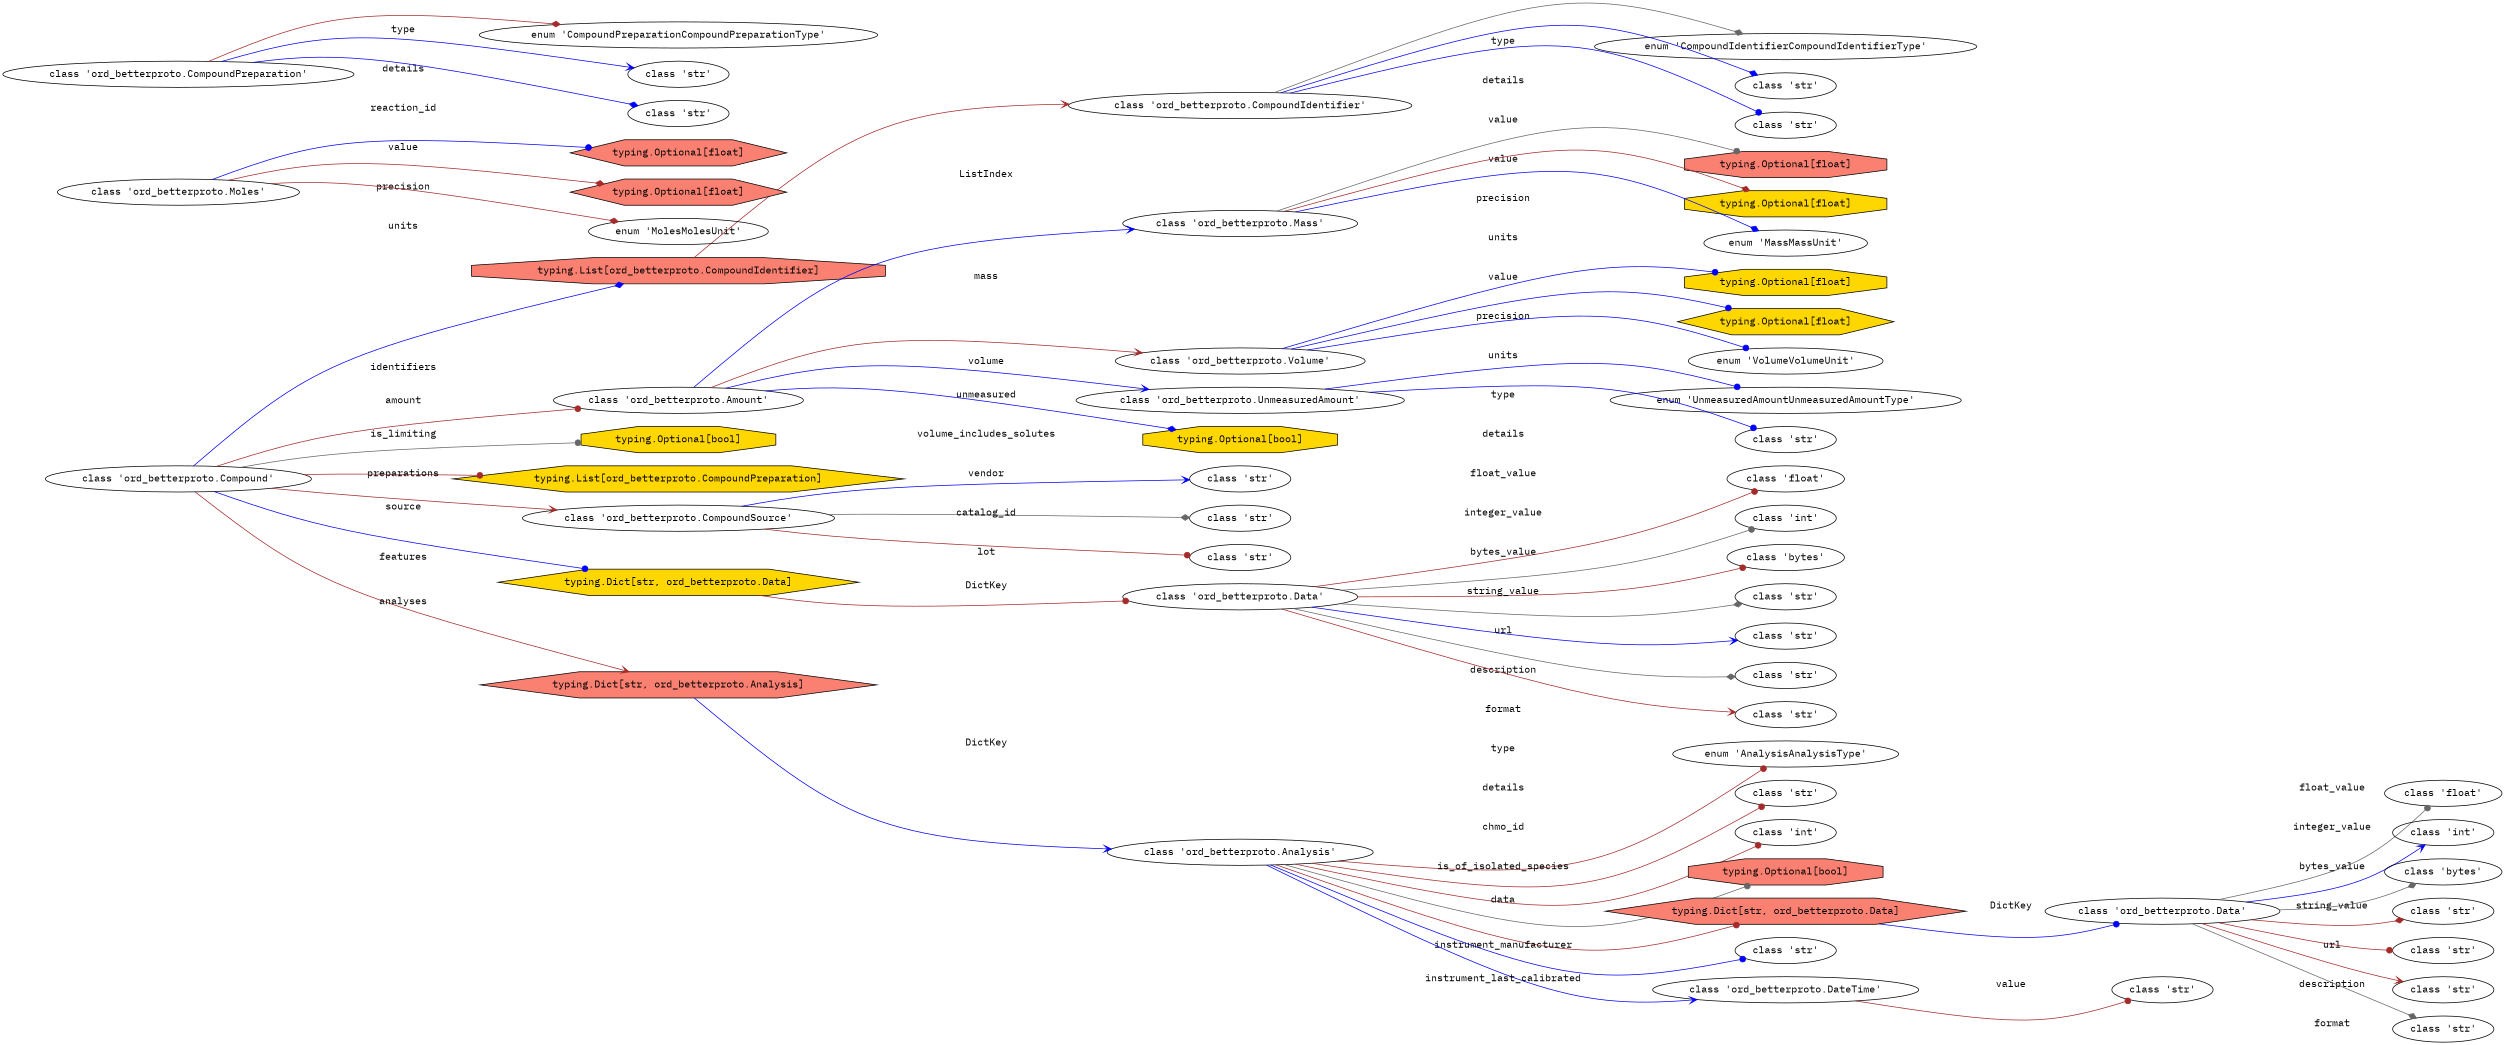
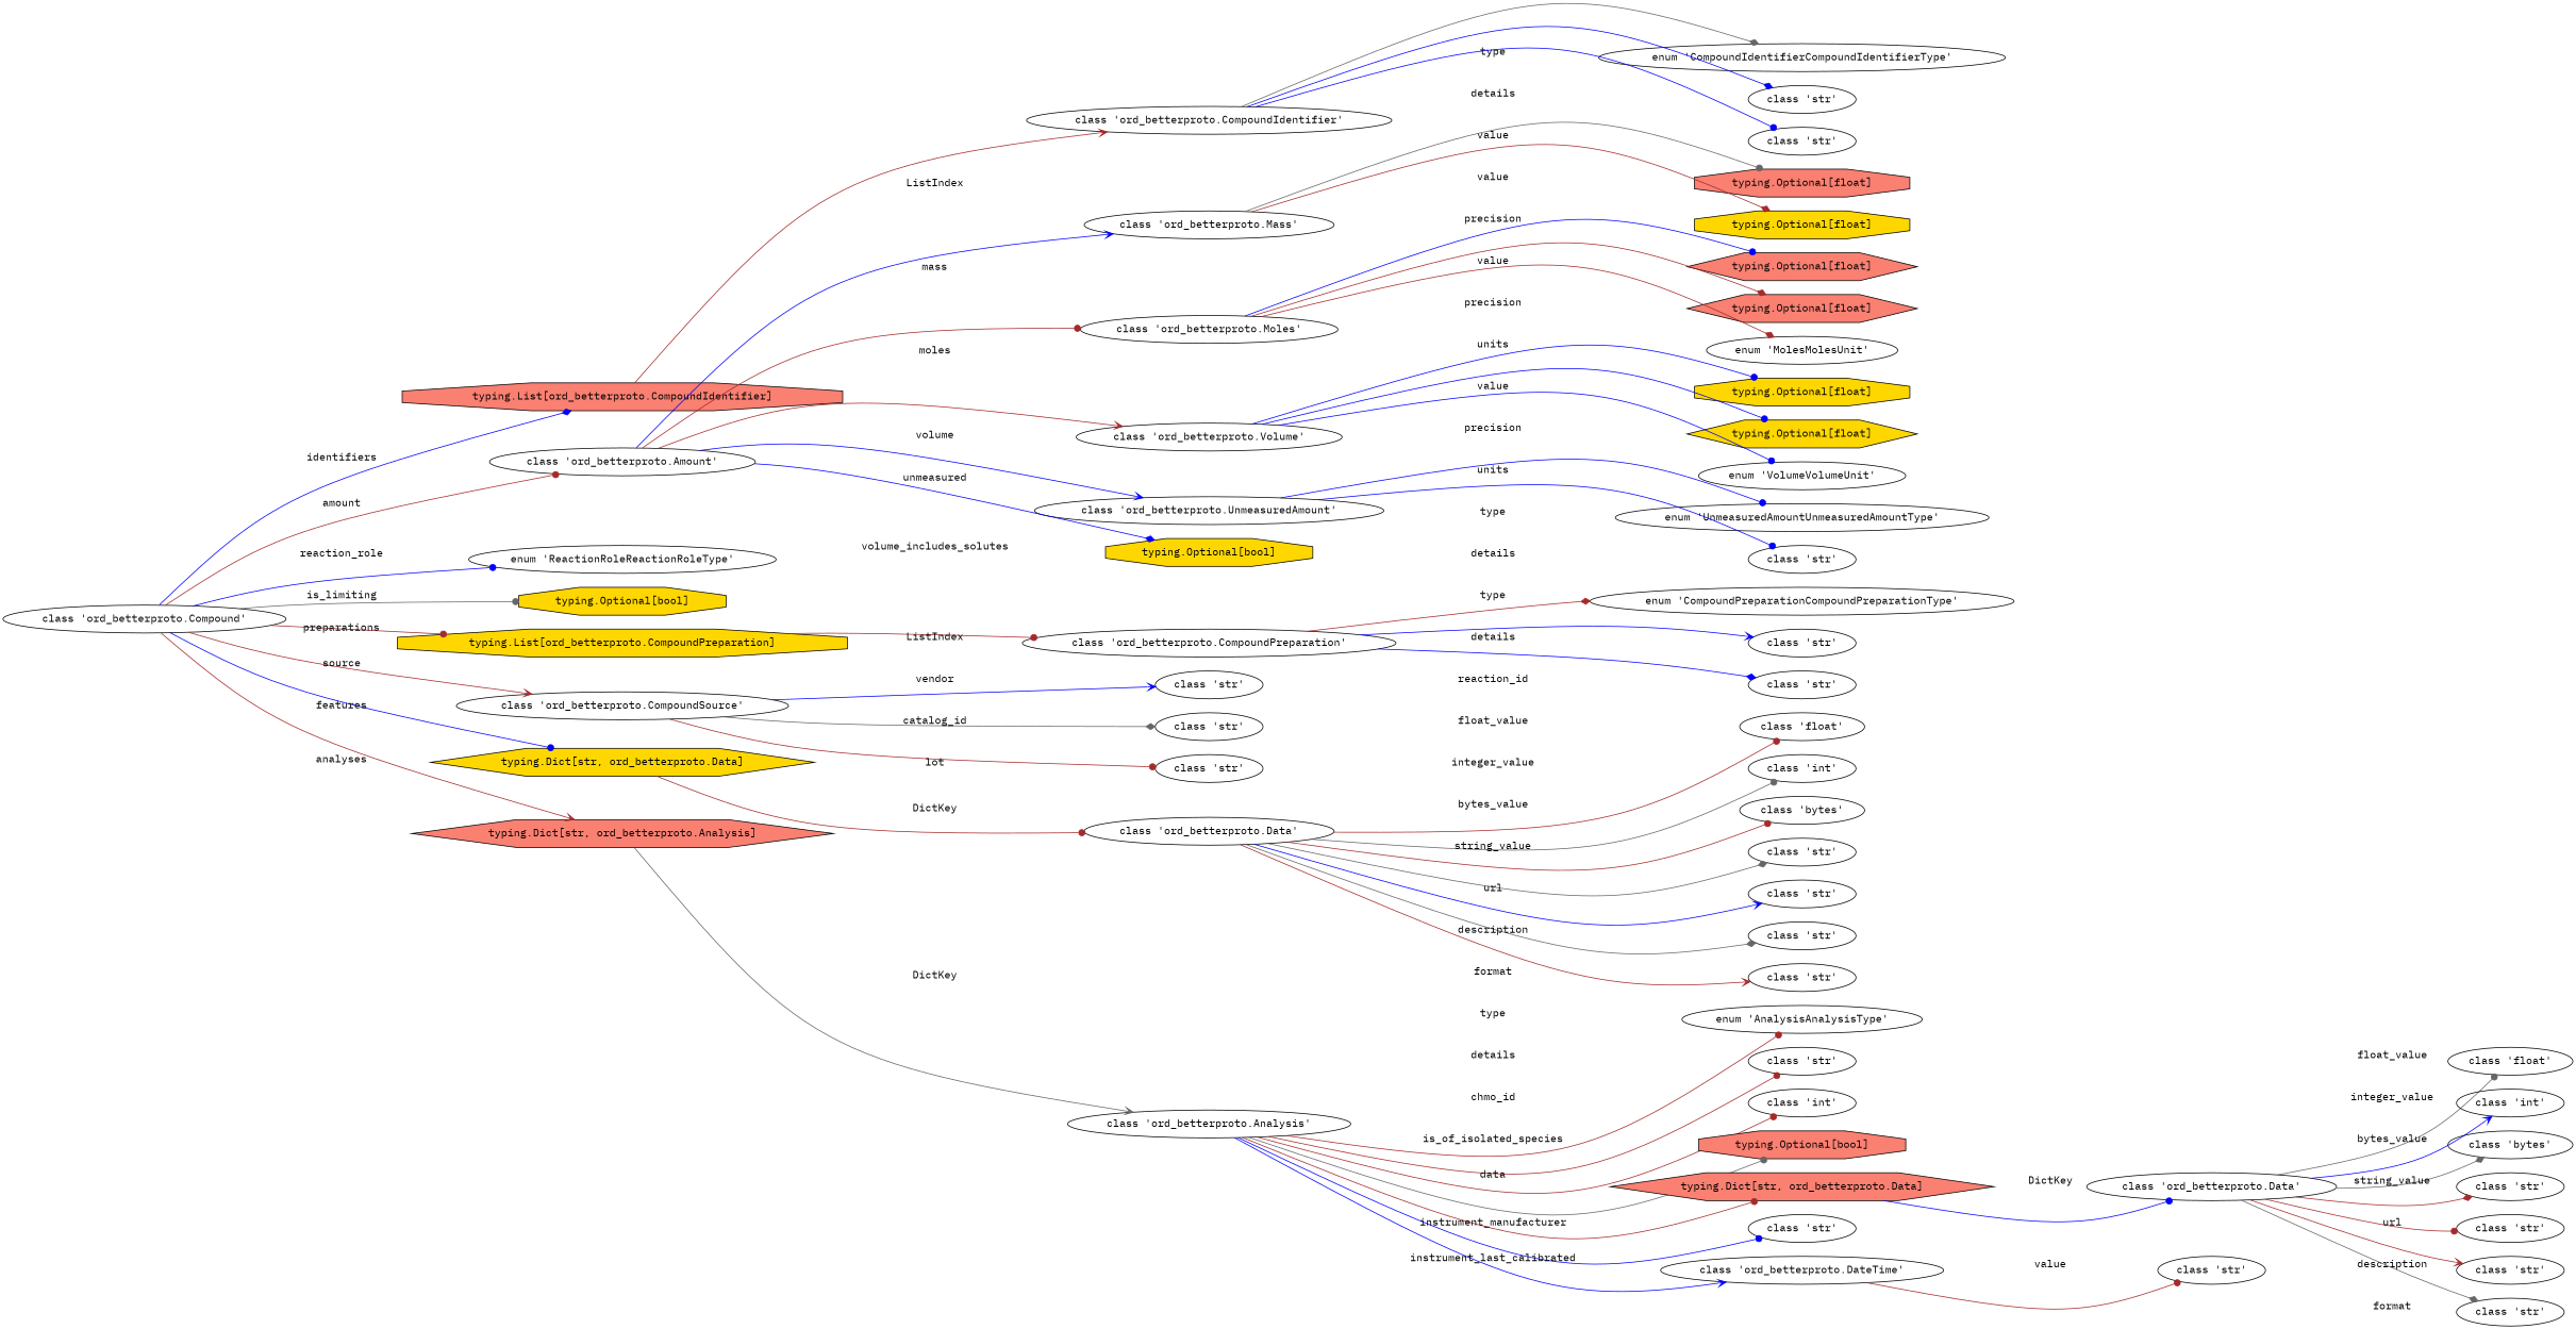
  strict digraph {
    fontname="IBM Plex Mono"
    rankdir=LR
    splines=curved
    node [fontname="IBM Plex Mono" node_class="<class 'str'>" node_class_as_string="builtins.str" node_class_toth="TypeOfTypeHint.BuiltinLiteral" type_hint="<class 'str'>"]
    edge [arrowhead=dot color=brown fontname="IBM Plex Mono"]
    n1 [label=<class 'ord_betterproto.Compound'> node_class="<class 'ord_betterproto.Compound'>" node_class_as_string="ord_betterproto.Compound" node_class_toth="TypeOfTypeHint.OrdMessage" type_hint="<class 'ord_betterproto.Compound'>"]
    n2 [fillcolor=salmon label="typing.List[ord_betterproto.CompoundIdentifier]" node_class="<class 'list'>" node_class_as_string="builtins.list" node_class_toth="TypeOfTypeHint.ListOrdMessage" shape=octagon style=filled type_hint="typing.List[ord_betterproto.CompoundIdentifier]"]
    n3 [label=<class 'ord_betterproto.Amount'> node_class="<class 'ord_betterproto.Amount'>" node_class_as_string="ord_betterproto.Amount" node_class_toth="TypeOfTypeHint.OrdMessage" type_hint="<class 'ord_betterproto.Amount'>"]
+   n4 [label=<enum 'ReactionRoleReactionRoleType'> node_class="<enum 'ReactionRoleReactionRoleType'>" node_class_as_string="ord_betterproto.ReactionRoleReactionRoleType" node_class_toth="TypeOfTypeHint.OrdEnum" type_hint="<enum 'ReactionRoleReactionRoleType'>"]
    n5 [fillcolor=gold label="typing.Optional[bool]" node_class="<class 'bool'>" node_class_as_string="builtins.bool" node_class_toth="TypeOfTypeHint.OptionalLiteral" shape=octagon style=filled type_hint="typing.Optional[bool]"]
-   n6 [fillcolor=gold label="typing.List[ord_betterproto.CompoundPreparation]" node_class="<class 'list'>" node_class_as_string="builtins.list" node_class_toth="TypeOfTypeHint.ListOrdMessage" shape=hexagon style=filled type_hint="typing.List[ord_betterproto.CompoundPreparation]"]
+   n6 [fillcolor=gold label="typing.List[ord_betterproto.CompoundPreparation]" node_class="<class 'list'>" node_class_as_string="builtins.list" node_class_toth="TypeOfTypeHint.ListOrdMessage" shape=octagon style=filled type_hint="typing.List[ord_betterproto.CompoundPreparation]"]
    n7 [label=<class 'ord_betterproto.CompoundSource'> node_class="<class 'ord_betterproto.CompoundSource'>" node_class_as_string="ord_betterproto.CompoundSource" node_class_toth="TypeOfTypeHint.OrdMessage" type_hint="<class 'ord_betterproto.CompoundSource'>"]
    n8 [fillcolor=gold label="typing.Dict[str, ord_betterproto.Data]" node_class="<class 'dict'>" node_class_as_string="builtins.dict" node_class_toth="TypeOfTypeHint.DictOrdMessage" shape=hexagon style=filled type_hint="typing.Dict[str, ord_betterproto.Data]"]
    n9 [fillcolor=salmon label="typing.Dict[str, ord_betterproto.Analysis]" node_class="<class 'dict'>" node_class_as_string="builtins.dict" node_class_toth="TypeOfTypeHint.DictOrdMessage" shape=hexagon style=filled type_hint="typing.Dict[str, ord_betterproto.Analysis]"]
    n10 [label=<class 'ord_betterproto.CompoundIdentifier'> node_class="<class 'ord_betterproto.CompoundIdentifier'>" node_class_as_string="ord_betterproto.CompoundIdentifier" node_class_toth="TypeOfTypeHint.OrdMessage" type_hint="<class 'ord_betterproto.CompoundIdentifier'>"]
    n11 [label=<class 'ord_betterproto.Mass'> node_class="<class 'ord_betterproto.Mass'>" node_class_as_string="ord_betterproto.Mass" node_class_toth="TypeOfTypeHint.OrdMessage" type_hint="<class 'ord_betterproto.Mass'>"]
    n12 [label=<class 'ord_betterproto.Moles'> node_class="<class 'ord_betterproto.Moles'>" node_class_as_string="ord_betterproto.Moles" node_class_toth="TypeOfTypeHint.OrdMessage" type_hint="<class 'ord_betterproto.Moles'>"]
    n13 [label=<class 'ord_betterproto.Volume'> node_class="<class 'ord_betterproto.Volume'>" node_class_as_string="ord_betterproto.Volume" node_class_toth="TypeOfTypeHint.OrdMessage" type_hint="<class 'ord_betterproto.Volume'>"]
    n14 [label=<class 'ord_betterproto.UnmeasuredAmount'> node_class="<class 'ord_betterproto.UnmeasuredAmount'>" node_class_as_string="ord_betterproto.UnmeasuredAmount" node_class_toth="TypeOfTypeHint.OrdMessage" type_hint="<class 'ord_betterproto.UnmeasuredAmount'>"]
    n15 [fillcolor=gold label="typing.Optional[bool]" node_class="<class 'bool'>" node_class_as_string="builtins.bool" node_class_toth="TypeOfTypeHint.OptionalLiteral" shape=octagon style=filled type_hint="typing.Optional[bool]"]
    n16 [label=<class 'ord_betterproto.CompoundPreparation'> node_class="<class 'ord_betterproto.CompoundPreparation'>" node_class_as_string="ord_betterproto.CompoundPreparation" node_class_toth="TypeOfTypeHint.OrdMessage" type_hint="<class 'ord_betterproto.CompoundPreparation'>"]
    n17 [label=<class 'str'>]
    n18 [label=<class 'str'>]
    n19 [label=<class 'str'>]
    n20 [label=<class 'ord_betterproto.Data'> node_class="<class 'ord_betterproto.Data'>" node_class_as_string="ord_betterproto.Data" node_class_toth="TypeOfTypeHint.OrdMessage" type_hint="<class 'ord_betterproto.Data'>"]
    n21 [label=<class 'ord_betterproto.Analysis'> node_class="<class 'ord_betterproto.Analysis'>" node_class_as_string="ord_betterproto.Analysis" node_class_toth="TypeOfTypeHint.OrdMessage" type_hint="<class 'ord_betterproto.Analysis'>"]
    n22 [label=<enum 'CompoundIdentifierCompoundIdentifierType'> node_class="<enum 'CompoundIdentifierCompoundIdentifierType'>" node_class_as_string="ord_betterproto.CompoundIdentifierCompoundIdentifierType" node_class_toth="TypeOfTypeHint.OrdEnum" type_hint="<enum 'CompoundIdentifierCompoundIdentifierType'>"]
    n23 [label=<class 'str'>]
    n24 [label=<class 'str'>]
    n25 [fillcolor=salmon label="typing.Optional[float]" node_class="<class 'float'>" node_class_as_string="builtins.float" node_class_toth="TypeOfTypeHint.OptionalLiteral" shape=octagon style=filled type_hint="typing.Optional[float]"]
    n26 [fillcolor=gold label="typing.Optional[float]" node_class="<class 'float'>" node_class_as_string="builtins.float" node_class_toth="TypeOfTypeHint.OptionalLiteral" shape=octagon style=filled type_hint="typing.Optional[float]"]
-   n27 [label=<enum 'MassMassUnit'> node_class="<enum 'MassMassUnit'>" node_class_as_string="ord_betterproto.MassMassUnit" node_class_toth="TypeOfTypeHint.OrdEnum" type_hint="<enum 'MassMassUnit'>"]
    n28 [fillcolor=salmon label="typing.Optional[float]" node_class="<class 'float'>" node_class_as_string="builtins.float" node_class_toth="TypeOfTypeHint.OptionalLiteral" shape=hexagon style=filled type_hint="typing.Optional[float]"]
    n29 [fillcolor=salmon label="typing.Optional[float]" node_class="<class 'float'>" node_class_as_string="builtins.float" node_class_toth="TypeOfTypeHint.OptionalLiteral" shape=hexagon style=filled type_hint="typing.Optional[float]"]
    n30 [label=<enum 'MolesMolesUnit'> node_class="<enum 'MolesMolesUnit'>" node_class_as_string="ord_betterproto.MolesMolesUnit" node_class_toth="TypeOfTypeHint.OrdEnum" type_hint="<enum 'MolesMolesUnit'>"]
    n31 [fillcolor=gold label="typing.Optional[float]" node_class="<class 'float'>" node_class_as_string="builtins.float" node_class_toth="TypeOfTypeHint.OptionalLiteral" shape=octagon style=filled type_hint="typing.Optional[float]"]
    n32 [fillcolor=gold label="typing.Optional[float]" node_class="<class 'float'>" node_class_as_string="builtins.float" node_class_toth="TypeOfTypeHint.OptionalLiteral" shape=hexagon style=filled type_hint="typing.Optional[float]"]
    n33 [label=<enum 'VolumeVolumeUnit'> node_class="<enum 'VolumeVolumeUnit'>" node_class_as_string="ord_betterproto.VolumeVolumeUnit" node_class_toth="TypeOfTypeHint.OrdEnum" type_hint="<enum 'VolumeVolumeUnit'>"]
    n34 [label=<enum 'UnmeasuredAmountUnmeasuredAmountType'> node_class="<enum 'UnmeasuredAmountUnmeasuredAmountType'>" node_class_as_string="ord_betterproto.UnmeasuredAmountUnmeasuredAmountType" node_class_toth="TypeOfTypeHint.OrdEnum" type_hint="<enum 'UnmeasuredAmountUnmeasuredAmountType'>"]
    n35 [label=<class 'str'>]
    n36 [label=<enum 'CompoundPreparationCompoundPreparationType'> node_class="<enum 'CompoundPreparationCompoundPreparationType'>" node_class_as_string="ord_betterproto.CompoundPreparationCompoundPreparationType" node_class_toth="TypeOfTypeHint.OrdEnum" type_hint="<enum 'CompoundPreparationCompoundPreparationType'>"]
    n37 [label=<class 'str'>]
    n38 [label=<class 'str'>]
    n39 [label=<class 'float'> node_class="<class 'float'>" node_class_as_string="builtins.float" type_hint="<class 'float'>"]
    n40 [label=<class 'int'> node_class="<class 'int'>" node_class_as_string="builtins.int" type_hint="<class 'int'>"]
    n41 [label=<class 'bytes'> node_class="<class 'bytes'>" node_class_as_string="builtins.bytes" type_hint="<class 'bytes'>"]
    n42 [label=<class 'str'>]
    n43 [label=<class 'str'>]
    n44 [label=<class 'str'>]
    n45 [label=<class 'str'>]
    n46 [label=<enum 'AnalysisAnalysisType'> node_class="<enum 'AnalysisAnalysisType'>" node_class_as_string="ord_betterproto.AnalysisAnalysisType" node_class_toth="TypeOfTypeHint.OrdEnum" type_hint="<enum 'AnalysisAnalysisType'>"]
    n47 [label=<class 'str'>]
    n48 [label=<class 'int'> node_class="<class 'int'>" node_class_as_string="builtins.int" type_hint="<class 'int'>"]
    n49 [fillcolor=salmon label="typing.Optional[bool]" node_class="<class 'bool'>" node_class_as_string="builtins.bool" node_class_toth="TypeOfTypeHint.OptionalLiteral" shape=octagon style=filled type_hint="typing.Optional[bool]"]
    n50 [fillcolor=salmon label="typing.Dict[str, ord_betterproto.Data]" node_class="<class 'dict'>" node_class_as_string="builtins.dict" node_class_toth="TypeOfTypeHint.DictOrdMessage" shape=hexagon style=filled type_hint="typing.Dict[str, ord_betterproto.Data]"]
    n51 [label=<class 'str'>]
    n52 [label=<class 'ord_betterproto.DateTime'> node_class="<class 'ord_betterproto.DateTime'>" node_class_as_string="ord_betterproto.DateTime" node_class_toth="TypeOfTypeHint.OrdMessage" type_hint="<class 'ord_betterproto.DateTime'>"]
    n53 [label=<class 'ord_betterproto.Data'> node_class="<class 'ord_betterproto.Data'>" node_class_as_string="ord_betterproto.Data" node_class_toth="TypeOfTypeHint.OrdMessage" type_hint="<class 'ord_betterproto.Data'>"]
    n54 [label=<class 'str'>]
    n55 [label=<class 'float'> node_class="<class 'float'>" node_class_as_string="builtins.float" type_hint="<class 'float'>"]
    n56 [label=<class 'int'> node_class="<class 'int'>" node_class_as_string="builtins.int" type_hint="<class 'int'>"]
    n57 [label=<class 'bytes'> node_class="<class 'bytes'>" node_class_as_string="builtins.bytes" type_hint="<class 'bytes'>"]
    n58 [label=<class 'str'>]
    n59 [label=<class 'str'>]
    n60 [label=<class 'str'>]
    n61 [label=<class 'str'>]
    n1 -> n2 [arrowhead=diamond color=blue label=identifiers]
    n1 -> n3 [label=amount]
+   n1 -> n4 [color=blue label=reaction_role]
    n1 -> n5 [color=gray40 label=is_limiting]
    n1 -> n6 [label=preparations]
    n1 -> n7 [arrowhead=vee label=source]
    n1 -> n8 [color=blue label=features]
    n1 -> n9 [arrowhead=vee label=analyses]
    n2 -> n10 [arrowhead=vee label=<ListIndex>]
    n3 -> n11 [arrowhead=vee color=blue label=mass]
+   n3 -> n12 [label=moles]
    n3 -> n13 [arrowhead=vee label=volume]
    n3 -> n14 [arrowhead=vee color=blue label=unmeasured]
    n3 -> n15 [arrowhead=diamond color=blue label=volume_includes_solutes]
+   n6 -> n16 [label=<ListIndex>]
    n7 -> n17 [arrowhead=vee color=blue label=vendor]
    n7 -> n18 [arrowhead=diamond color=gray40 label=catalog_id]
    n7 -> n19 [label=lot]
    n8 -> n20 [label=<DictKey>]
-   n9 -> n21 [arrowhead=vee color=blue label=<DictKey>]
+   n9 -> n21 [arrowhead=vee color=gray40 label=<DictKey>]
    n10 -> n22 [arrowhead=diamond color=gray40 label=type]
    n10 -> n23 [arrowhead=diamond color=blue label=details]
    n10 -> n24 [color=blue label=value]
    n11 -> n25 [color=gray40 label=value]
    n11 -> n26 [arrowhead=diamond label=precision]
-   n11 -> n27 [arrowhead=diamond color=blue label=units]
    n12 -> n28 [color=blue label=value]
    n12 -> n29 [arrowhead=diamond label=precision]
    n12 -> n30 [arrowhead=diamond label=units]
    n13 -> n31 [color=blue label=value]
    n13 -> n32 [color=blue label=precision]
    n13 -> n33 [color=blue label=units]
    n14 -> n34 [color=blue label=type]
    n14 -> n35 [color=blue label=details]
    n16 -> n36 [arrowhead=diamond label=type]
    n16 -> n37 [arrowhead=vee color=blue label=details]
    n16 -> n38 [arrowhead=diamond color=blue label=reaction_id]
    n20 -> n39 [label=float_value]
    n20 -> n40 [color=gray40 label=integer_value]
    n20 -> n41 [label=bytes_value]
    n20 -> n42 [arrowhead=diamond color=gray40 label=string_value]
    n20 -> n43 [arrowhead=vee color=blue label=url]
    n20 -> n44 [arrowhead=diamond color=gray40 label=description]
    n20 -> n45 [arrowhead=vee label=format]
    n21 -> n46 [label=type]
    n21 -> n47 [label=details]
    n21 -> n48 [label=chmo_id]
    n21 -> n49 [color=gray40 label=is_of_isolated_species]
    n21 -> n50 [label=data]
    n21 -> n51 [color=blue label=instrument_manufacturer]
    n21 -> n52 [arrowhead=vee color=blue label=instrument_last_calibrated]
    n50 -> n53 [color=blue label=<DictKey>]
    n52 -> n54 [label=value]
    n53 -> n55 [color=gray40 label=float_value]
    n53 -> n56 [arrowhead=vee color=blue label=integer_value]
    n53 -> n57 [arrowhead=diamond color=gray40 label=bytes_value]
    n53 -> n58 [arrowhead=diamond label=string_value]
    n53 -> n59 [label=url]
    n53 -> n60 [arrowhead=vee label=description]
    n53 -> n61 [arrowhead=diamond color=gray40 label=format]
  }
